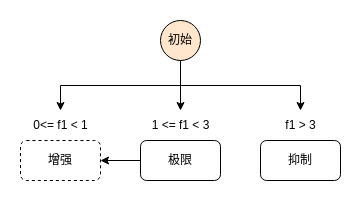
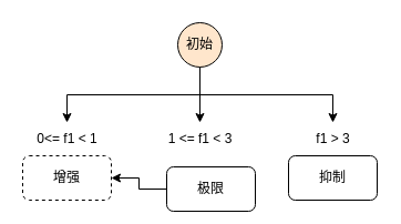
  <mxCell id="0" />
  <mxCell id="1" parent="0" />
  <mxCell id="2" style="edgeStyle=orthogonalEdgeStyle;rounded=0;orthogonalLoop=1;jettySize=auto;html=1;exitX=0;exitY=0.5;exitDx=0;exitDy=0;" edge="1" parent="1" source="3" target="4"><mxGeometry relative="1" as="geometry" /></mxCell>
- <mxCell id="3" value="极限" style="rounded=1;whiteSpace=wrap;html=1;" vertex="1" parent="1"><mxGeometry x="140" y="140" width="80" height="40" as="geometry" /></mxCell>
+ <mxCell id="3" value="极限" style="rounded=1;whiteSpace=wrap;html=1;" vertex="1" parent="1"><mxGeometry x="150" y="150" width="80" height="40" as="geometry" /></mxCell>
  <mxCell id="4" value="增强" style="rounded=1;whiteSpace=wrap;html=1;dashed=1;" vertex="1" parent="1"><mxGeometry x="20" y="140" width="80" height="40" as="geometry" /></mxCell>
  <mxCell id="5" value="抑制" style="rounded=1;whiteSpace=wrap;html=1;" vertex="1" parent="1"><mxGeometry x="260" y="140" width="80" height="40" as="geometry" /></mxCell>
  <mxCell id="6" style="edgeStyle=orthogonalEdgeStyle;rounded=0;orthogonalLoop=1;jettySize=auto;html=1;exitX=0.5;exitY=1;exitDx=0;exitDy=0;" edge="1" parent="1" source="9" target="10"><mxGeometry relative="1" as="geometry" /></mxCell>
  <mxCell id="7" style="edgeStyle=orthogonalEdgeStyle;rounded=0;orthogonalLoop=1;jettySize=auto;html=1;exitX=0.5;exitY=1;exitDx=0;exitDy=0;" edge="1" parent="1" source="9" target="11"><mxGeometry relative="1" as="geometry" /></mxCell>
  <mxCell id="8" style="edgeStyle=orthogonalEdgeStyle;rounded=0;orthogonalLoop=1;jettySize=auto;html=1;exitX=0.5;exitY=1;exitDx=0;exitDy=0;" edge="1" parent="1" source="9" target="12"><mxGeometry relative="1" as="geometry" /></mxCell>
  <mxCell id="9" value="初始" style="ellipse;whiteSpace=wrap;html=1;aspect=fixed;fillColor=#ffe6cc;" vertex="1" parent="1"><mxGeometry x="160" y="20" width="40" height="40" as="geometry" /></mxCell>
  <mxCell id="10" value="0&amp;lt;= f1 &amp;lt; 1" style="text;html=1;align=center;verticalAlign=middle;resizable=0;points=[];autosize=1;strokeColor=none;fillColor=none;" vertex="1" parent="1"><mxGeometry x="20" y="110" width="80" height="30" as="geometry" /></mxCell>
  <mxCell id="11" value="1 &amp;lt;= f1 &amp;lt; 3" style="text;html=1;align=center;verticalAlign=middle;resizable=0;points=[];autosize=1;strokeColor=none;fillColor=none;" vertex="1" parent="1"><mxGeometry x="140" y="110" width="80" height="30" as="geometry" /></mxCell>
  <mxCell id="12" value="f1 &amp;gt; 3" style="text;html=1;align=center;verticalAlign=middle;resizable=0;points=[];autosize=1;strokeColor=none;fillColor=none;" vertex="1" parent="1"><mxGeometry x="275" y="110" width="50" height="30" as="geometry" /></mxCell>
